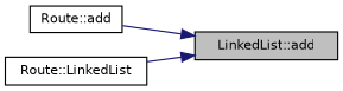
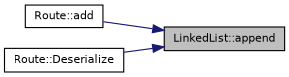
  digraph {
    rankdir=RL
    node [color=black fillcolor=white fontname=Helvetica fontsize=10 shape=record style=filled]
    edge [color=midnightblue dir=back fontname=Helvetica fontsize=10 labelfontname=Helvetica labelfontsize=10 style=solid]
-   n1 [fillcolor=grey75 fontcolor=black height=0.2 label="LinkedList::add" width=0.4]
+   n1 [fillcolor=grey75 fontcolor=black height=0.2 label="LinkedList::append" width=0.4]
    n2 [height=0.2 label="Route::add" width=0.4]
-   n3 [height=0.2 label="Route::LinkedList" width=0.4]
+   n3 [height=0.2 label="Route::Deserialize" width=0.4]
    n1 -> n2
    n1 -> n3
  }
